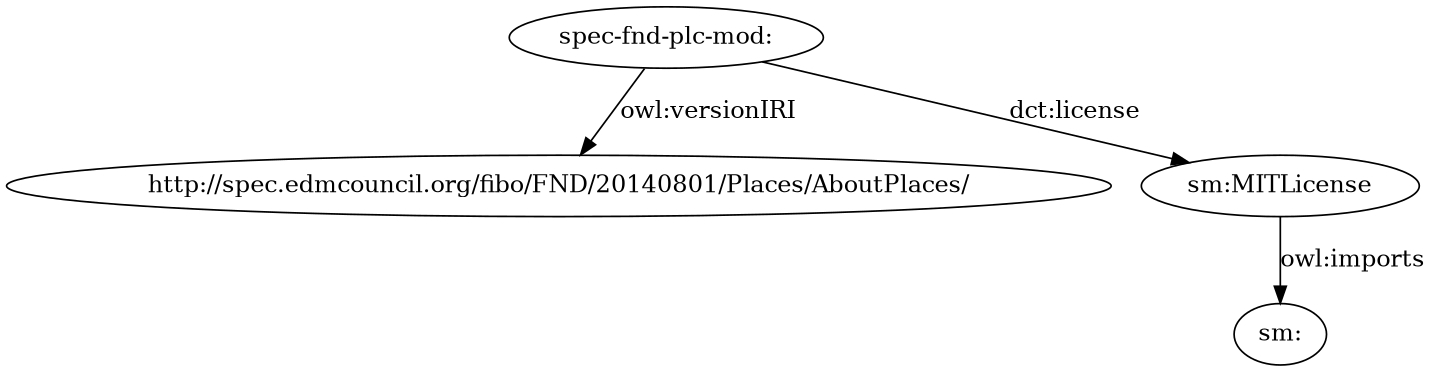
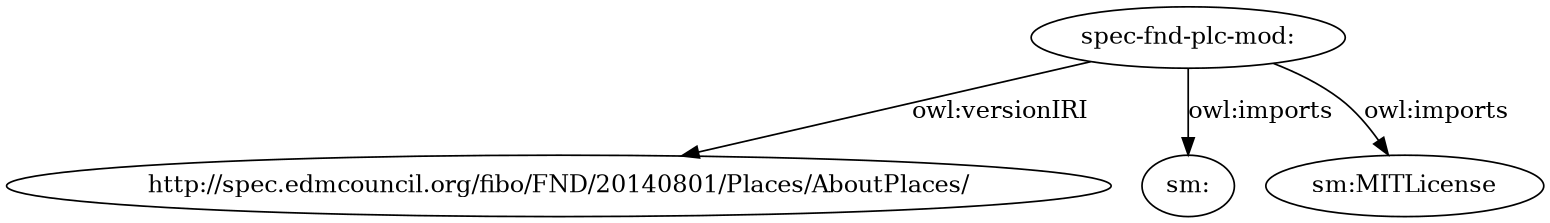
  digraph {
    rankdir=TB
    n1 [label="spec-fnd-plc-mod:"]
    "http://spec.edmcouncil.org/fibo/FND/20140801/Places/AboutPlaces/"
    "sm:"
    "sm:MITLicense"
    n1 -> "http://spec.edmcouncil.org/fibo/FND/20140801/Places/AboutPlaces/" [label="owl:versionIRI"]
-   "sm:MITLicense" -> "sm:" [label="owl:imports"]
-   n1 -> "sm:MITLicense" [label="dct:license"]
+   n1 -> "sm:" [label="owl:imports"]
+   n1 -> "sm:MITLicense" [label="owl:imports"]
  }
